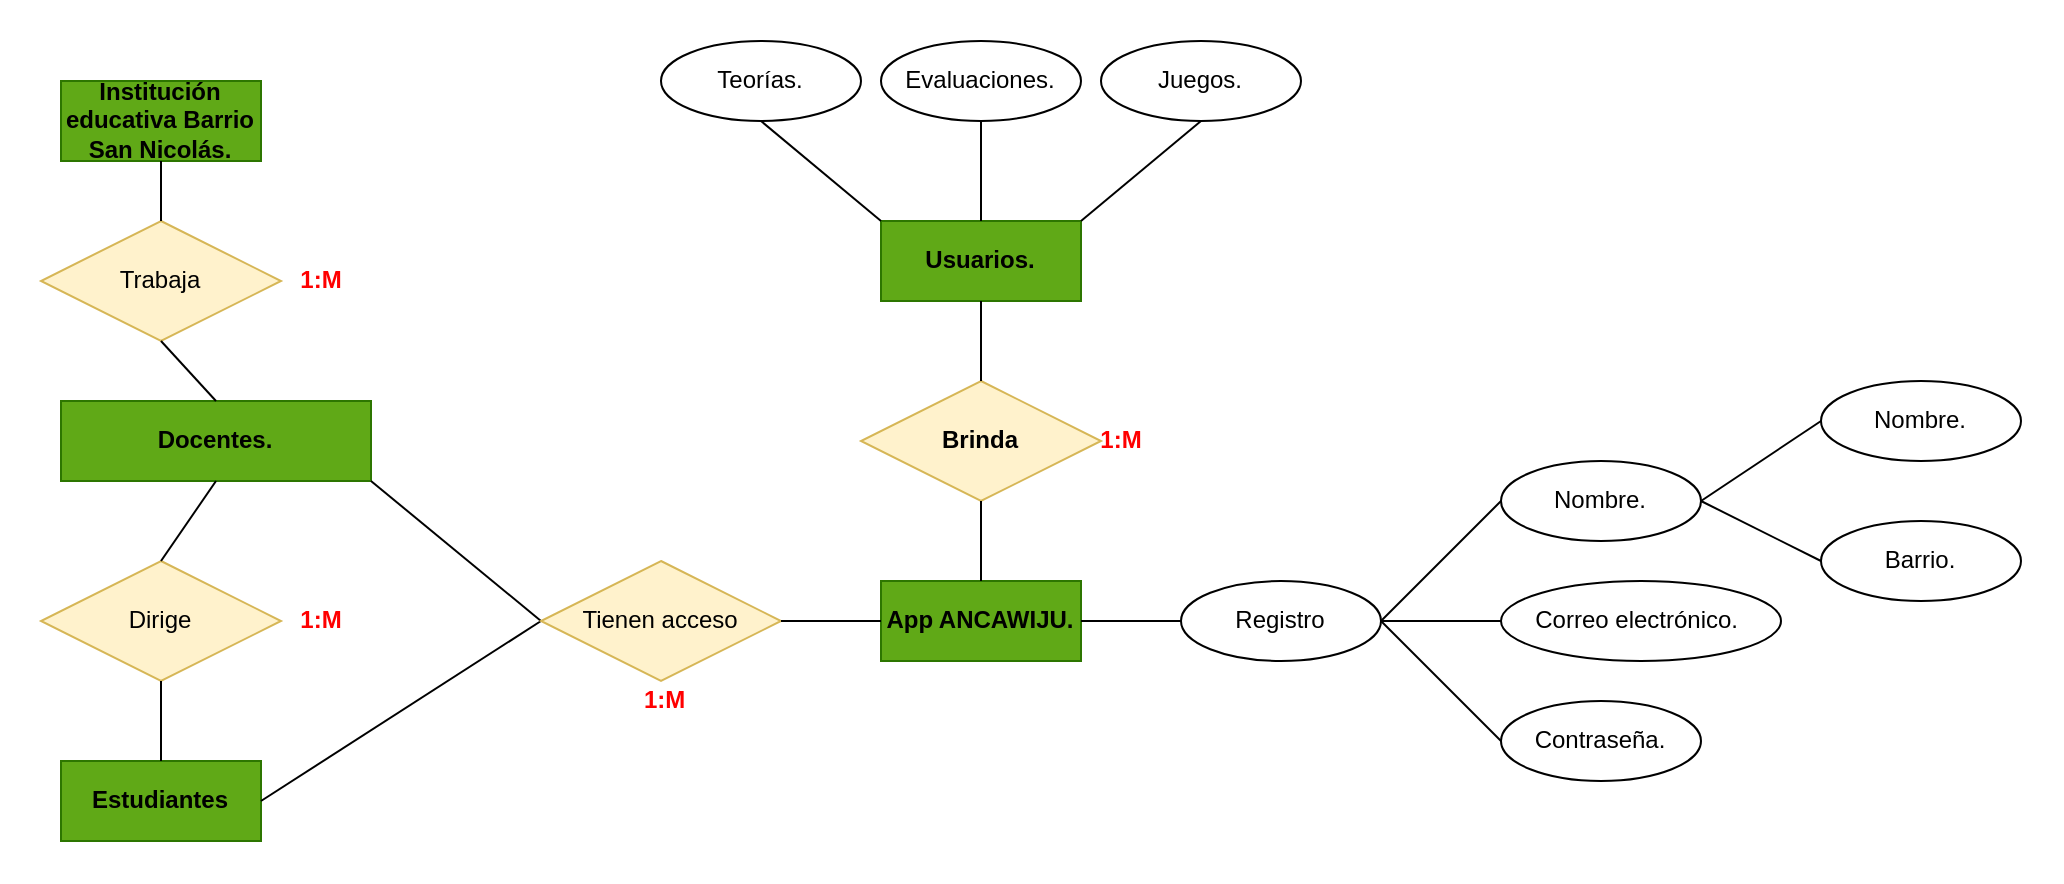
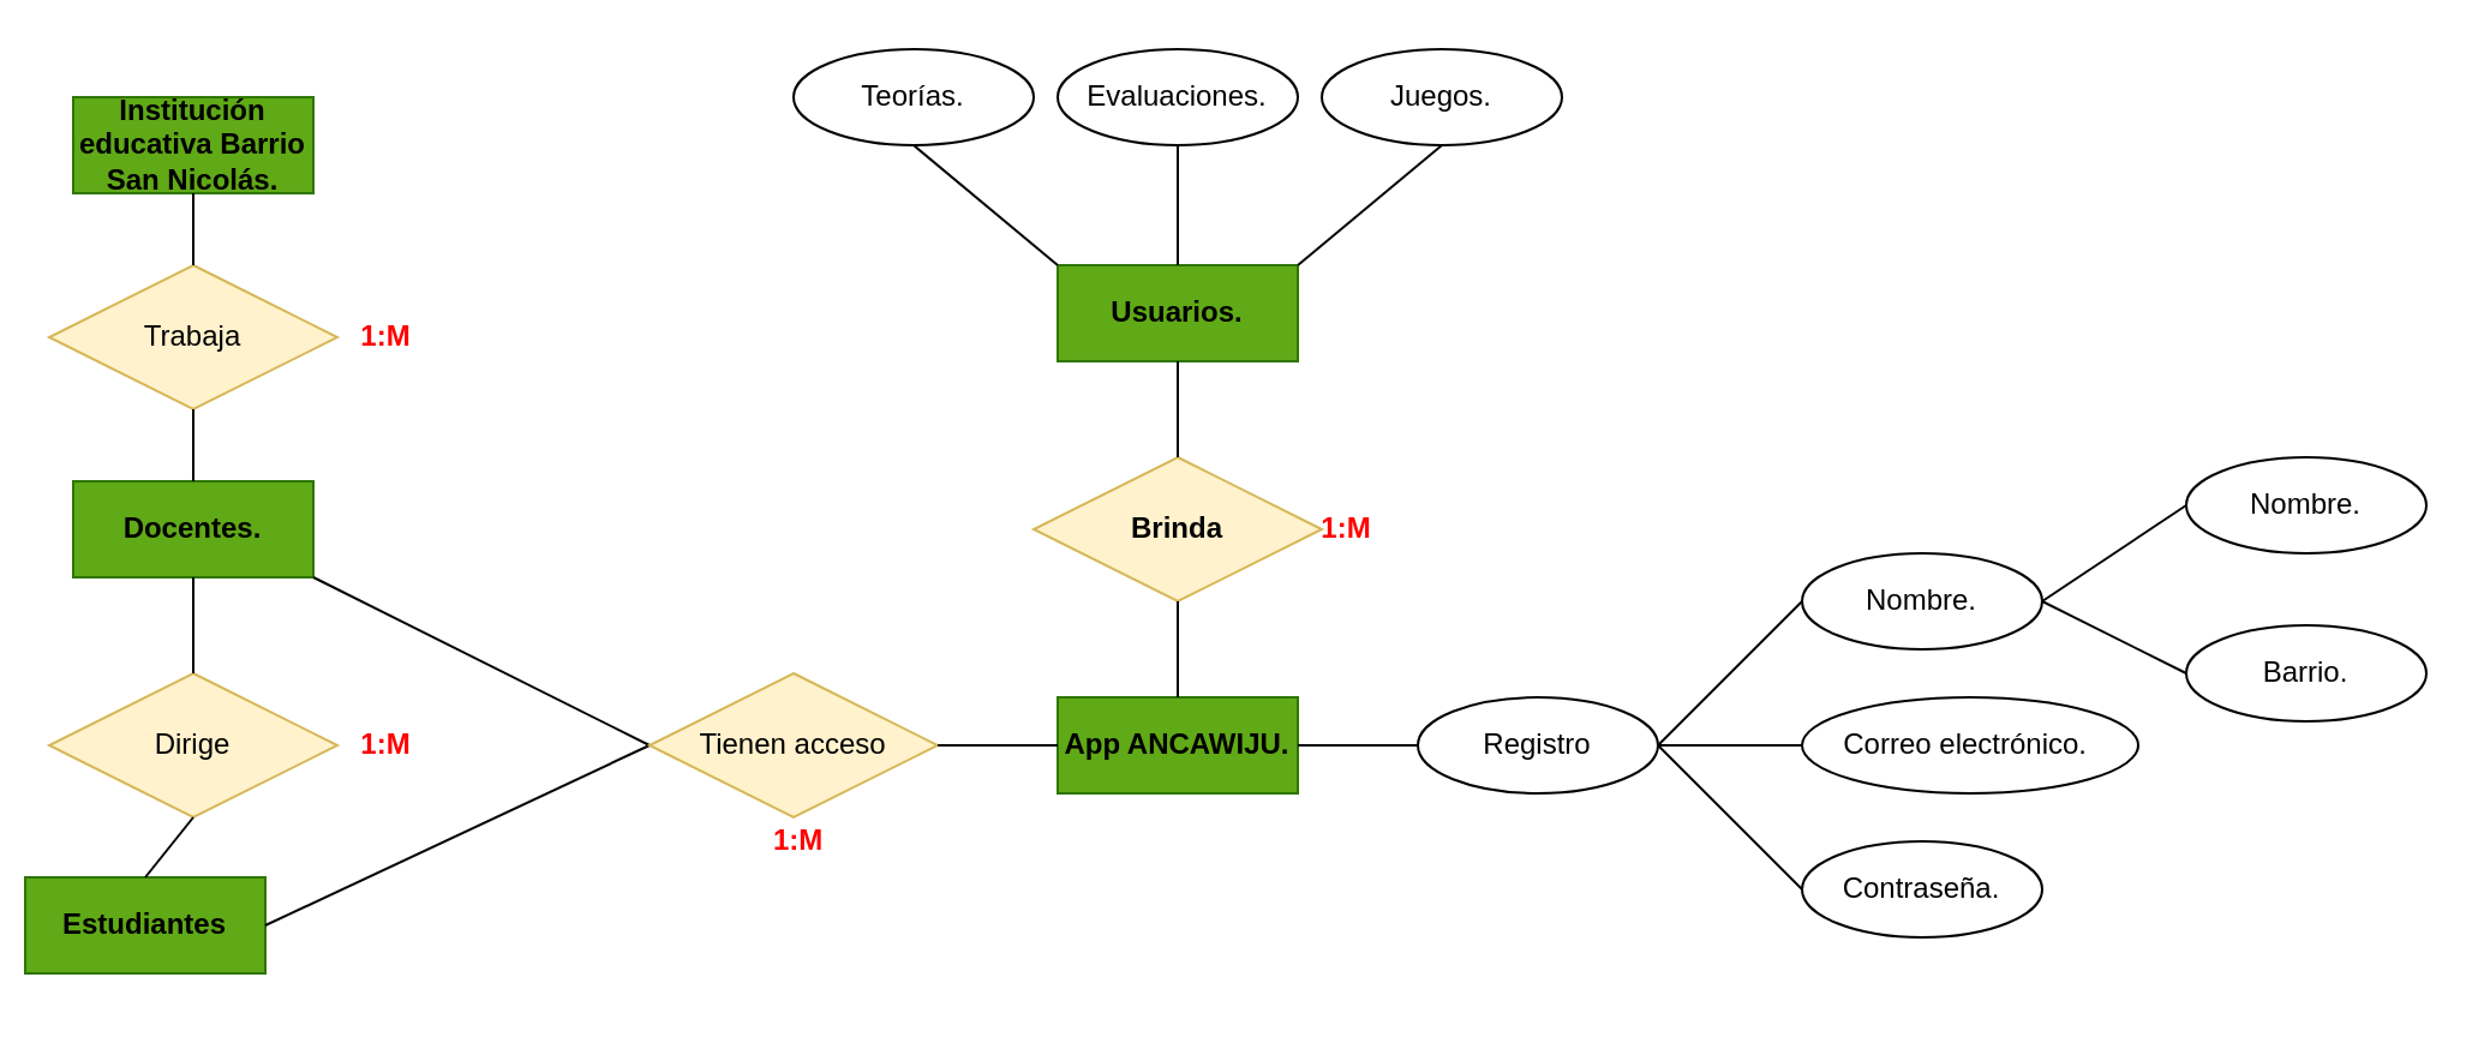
  <mxCell id="0" />
  <mxCell id="1" parent="0" />
- <mxCell id="2" value="&lt;b&gt;&lt;font color=&quot;#000000&quot;&gt;Docentes.&lt;/font&gt;&lt;/b&gt;" style="whiteSpace=wrap;html=1;align=center;fillColor=#60a917;strokeColor=#2D7600;fontColor=#ffffff;" vertex="1" parent="1"><mxGeometry x="30" y="200" width="155" height="40" as="geometry" /></mxCell>
+ <mxCell id="2" value="&lt;b&gt;&lt;font color=&quot;#000000&quot;&gt;Docentes.&lt;/font&gt;&lt;/b&gt;" style="whiteSpace=wrap;html=1;align=center;fillColor=#60a917;strokeColor=#2D7600;fontColor=#ffffff;" vertex="1" parent="1"><mxGeometry x="30" y="200" width="100" height="40" as="geometry" /></mxCell>
  <mxCell id="3" value="&lt;font color=&quot;#000000&quot;&gt;&lt;b&gt;Institución educativa Barrio San Nicolás.&lt;/b&gt;&lt;/font&gt;" style="whiteSpace=wrap;html=1;align=center;fillColor=#60a917;strokeColor=#2D7600;fontColor=#ffffff;" vertex="1" parent="1"><mxGeometry x="30" y="40" width="100" height="40" as="geometry" /></mxCell>
  <mxCell id="4" value="Trabaja" style="shape=rhombus;perimeter=rhombusPerimeter;whiteSpace=wrap;html=1;align=center;fillColor=#fff2cc;strokeColor=#d6b656;" vertex="1" parent="1"><mxGeometry x="20" y="110" width="120" height="60" as="geometry" /></mxCell>
  <mxCell id="5" value="Dirige" style="shape=rhombus;perimeter=rhombusPerimeter;whiteSpace=wrap;html=1;align=center;fillColor=#fff2cc;strokeColor=#d6b656;" vertex="1" parent="1"><mxGeometry x="20" y="280" width="120" height="60" as="geometry" /></mxCell>
- <mxCell id="6" value="&lt;b&gt;&lt;font color=&quot;#000000&quot;&gt;Estudiantes&lt;/font&gt;&lt;/b&gt;" style="whiteSpace=wrap;html=1;align=center;fillColor=#60a917;strokeColor=#2D7600;fontColor=#ffffff;" vertex="1" parent="1"><mxGeometry x="30" y="380" width="100" height="40" as="geometry" /></mxCell>
+ <mxCell id="6" value="&lt;b&gt;&lt;font color=&quot;#000000&quot;&gt;Estudiantes&lt;/font&gt;&lt;/b&gt;" style="whiteSpace=wrap;html=1;align=center;fillColor=#60a917;strokeColor=#2D7600;fontColor=#ffffff;" vertex="1" parent="1"><mxGeometry x="10" y="365" width="100" height="40" as="geometry" /></mxCell>
  <mxCell id="7" value="" style="endArrow=none;html=1;rounded=0;exitX=0.5;exitY=0;exitDx=0;exitDy=0;entryX=0.5;entryY=1;entryDx=0;entryDy=0;" edge="1" parent="1" source="2" target="4"><mxGeometry relative="1" as="geometry"><mxPoint x="170" y="290" as="sourcePoint" /><mxPoint x="330" y="290" as="targetPoint" /></mxGeometry></mxCell>
  <mxCell id="8" value="" style="endArrow=none;html=1;rounded=0;exitX=0.5;exitY=1;exitDx=0;exitDy=0;entryX=0.5;entryY=0;entryDx=0;entryDy=0;" edge="1" parent="1" source="2" target="5"><mxGeometry relative="1" as="geometry"><mxPoint x="170" y="290" as="sourcePoint" /><mxPoint x="330" y="290" as="targetPoint" /></mxGeometry></mxCell>
  <mxCell id="9" value="" style="endArrow=none;html=1;rounded=0;exitX=0.5;exitY=0;exitDx=0;exitDy=0;entryX=0.5;entryY=1;entryDx=0;entryDy=0;" edge="1" parent="1" source="6" target="5"><mxGeometry relative="1" as="geometry"><mxPoint x="170" y="290" as="sourcePoint" /><mxPoint x="330" y="290" as="targetPoint" /></mxGeometry></mxCell>
  <mxCell id="10" value="" style="endArrow=none;html=1;rounded=0;exitX=0.5;exitY=0;exitDx=0;exitDy=0;entryX=0.5;entryY=1;entryDx=0;entryDy=0;" edge="1" parent="1" source="4" target="3"><mxGeometry relative="1" as="geometry"><mxPoint x="160" y="200" as="sourcePoint" /><mxPoint x="330" y="290" as="targetPoint" /></mxGeometry></mxCell>
  <mxCell id="11" value="&lt;font color=&quot;#ff0000&quot;&gt;&lt;b&gt;1:M&lt;/b&gt;&lt;/font&gt;" style="text;html=1;align=center;verticalAlign=middle;resizable=0;points=[];autosize=1;" vertex="1" parent="1"><mxGeometry x="140" y="130" width="40" height="20" as="geometry" /></mxCell>
  <mxCell id="12" value="&lt;font color=&quot;#ff0000&quot;&gt;&lt;b&gt;1:M&lt;/b&gt;&lt;/font&gt;" style="text;html=1;align=center;verticalAlign=middle;resizable=0;points=[];autosize=1;" vertex="1" parent="1"><mxGeometry x="140" y="300" width="40" height="20" as="geometry" /></mxCell>
  <mxCell id="13" value="Registro" style="ellipse;whiteSpace=wrap;html=1;align=center;" vertex="1" parent="1"><mxGeometry x="590" y="290" width="100" height="40" as="geometry" /></mxCell>
  <mxCell id="14" value="&lt;font color=&quot;#000000&quot;&gt;&lt;b&gt;App ANCAWIJU.&lt;/b&gt;&lt;/font&gt;" style="whiteSpace=wrap;html=1;align=center;fillColor=#60a917;strokeColor=#2D7600;fontColor=#ffffff;" vertex="1" parent="1"><mxGeometry x="440" y="290" width="100" height="40" as="geometry" /></mxCell>
  <mxCell id="15" value="" style="endArrow=none;html=1;rounded=0;exitX=1;exitY=1;exitDx=0;exitDy=0;entryX=0;entryY=0.5;entryDx=0;entryDy=0;" edge="1" parent="1" source="2" target="28"><mxGeometry relative="1" as="geometry"><mxPoint x="350" y="260" as="sourcePoint" /><mxPoint x="270" y="300" as="targetPoint" /></mxGeometry></mxCell>
  <mxCell id="16" value="" style="endArrow=none;html=1;rounded=0;entryX=1;entryY=0.5;entryDx=0;entryDy=0;" edge="1" parent="1" target="6"><mxGeometry relative="1" as="geometry"><mxPoint x="270" y="310" as="sourcePoint" /><mxPoint x="510" y="260" as="targetPoint" /></mxGeometry></mxCell>
  <mxCell id="17" value="" style="endArrow=none;html=1;rounded=0;exitX=1;exitY=0.5;exitDx=0;exitDy=0;entryX=0;entryY=0.5;entryDx=0;entryDy=0;" edge="1" parent="1" source="14" target="13"><mxGeometry relative="1" as="geometry"><mxPoint x="510" y="280" as="sourcePoint" /><mxPoint x="670" y="280" as="targetPoint" /></mxGeometry></mxCell>
  <mxCell id="18" value="Nombre." style="ellipse;whiteSpace=wrap;html=1;align=center;" vertex="1" parent="1"><mxGeometry x="750" y="230" width="100" height="40" as="geometry" /></mxCell>
  <mxCell id="19" value="Correo electrónico.&amp;nbsp;" style="ellipse;whiteSpace=wrap;html=1;align=center;" vertex="1" parent="1"><mxGeometry x="750" y="290" width="140" height="40" as="geometry" /></mxCell>
  <mxCell id="20" value="Contraseña." style="ellipse;whiteSpace=wrap;html=1;align=center;" vertex="1" parent="1"><mxGeometry x="750" y="350" width="100" height="40" as="geometry" /></mxCell>
  <mxCell id="21" value="" style="endArrow=none;html=1;rounded=0;exitX=1;exitY=0.5;exitDx=0;exitDy=0;entryX=0;entryY=0.5;entryDx=0;entryDy=0;" edge="1" parent="1" source="13" target="18"><mxGeometry relative="1" as="geometry"><mxPoint x="460" y="250" as="sourcePoint" /><mxPoint x="610" y="250" as="targetPoint" /></mxGeometry></mxCell>
  <mxCell id="22" value="" style="endArrow=none;html=1;rounded=0;entryX=0;entryY=0.5;entryDx=0;entryDy=0;exitX=1;exitY=0.5;exitDx=0;exitDy=0;" edge="1" parent="1" source="13" target="19"><mxGeometry relative="1" as="geometry"><mxPoint x="460" y="250" as="sourcePoint" /><mxPoint x="620" y="250" as="targetPoint" /></mxGeometry></mxCell>
  <mxCell id="23" value="" style="endArrow=none;html=1;rounded=0;exitX=0;exitY=0.5;exitDx=0;exitDy=0;entryX=1;entryY=0.5;entryDx=0;entryDy=0;" edge="1" parent="1" source="20" target="13"><mxGeometry relative="1" as="geometry"><mxPoint x="460" y="250" as="sourcePoint" /><mxPoint x="620" y="250" as="targetPoint" /></mxGeometry></mxCell>
  <mxCell id="24" value="Nombre." style="ellipse;whiteSpace=wrap;html=1;align=center;" vertex="1" parent="1"><mxGeometry x="910" y="190" width="100" height="40" as="geometry" /></mxCell>
  <mxCell id="25" value="Barrio." style="ellipse;whiteSpace=wrap;html=1;align=center;" vertex="1" parent="1"><mxGeometry x="910" y="260" width="100" height="40" as="geometry" /></mxCell>
  <mxCell id="26" value="" style="endArrow=none;html=1;rounded=0;entryX=0;entryY=0.5;entryDx=0;entryDy=0;exitX=1;exitY=0.5;exitDx=0;exitDy=0;" edge="1" parent="1" source="18" target="25"><mxGeometry relative="1" as="geometry"><mxPoint x="840" y="220" as="sourcePoint" /><mxPoint x="620" y="250" as="targetPoint" /></mxGeometry></mxCell>
  <mxCell id="27" value="" style="endArrow=none;html=1;rounded=0;entryX=0;entryY=0.5;entryDx=0;entryDy=0;exitX=1;exitY=0.5;exitDx=0;exitDy=0;" edge="1" parent="1" source="18" target="24"><mxGeometry relative="1" as="geometry"><mxPoint x="460" y="250" as="sourcePoint" /><mxPoint x="620" y="250" as="targetPoint" /></mxGeometry></mxCell>
  <mxCell id="28" value="Tienen acceso" style="shape=rhombus;perimeter=rhombusPerimeter;whiteSpace=wrap;html=1;align=center;fillColor=#fff2cc;strokeColor=#d6b656;" vertex="1" parent="1"><mxGeometry x="270" y="280" width="120" height="60" as="geometry" /></mxCell>
  <mxCell id="29" value="" style="endArrow=none;html=1;rounded=0;entryX=0;entryY=0.5;entryDx=0;entryDy=0;exitX=1;exitY=0.5;exitDx=0;exitDy=0;" edge="1" parent="1" source="28" target="14"><mxGeometry relative="1" as="geometry"><mxPoint x="280" y="290" as="sourcePoint" /><mxPoint x="440" y="290" as="targetPoint" /></mxGeometry></mxCell>
  <mxCell id="30" value="&lt;font color=&quot;#ff0000&quot;&gt;&lt;b&gt;1:M&lt;/b&gt;&lt;/font&gt;" style="text;html=1;align=left;verticalAlign=middle;resizable=0;points=[];autosize=1;" vertex="1" parent="1"><mxGeometry x="320" y="340" width="40" height="20" as="geometry" /></mxCell>
  <mxCell id="31" value="Evaluaciones." style="ellipse;whiteSpace=wrap;html=1;align=center;" vertex="1" parent="1"><mxGeometry x="440" y="20" width="100" height="40" as="geometry" /></mxCell>
  <mxCell id="32" value="&lt;b&gt;Brinda&lt;/b&gt;" style="shape=rhombus;perimeter=rhombusPerimeter;whiteSpace=wrap;html=1;align=center;fillColor=#fff2cc;strokeColor=#d6b656;" vertex="1" parent="1"><mxGeometry x="430" y="190" width="120" height="60" as="geometry" /></mxCell>
  <mxCell id="33" value="&lt;b&gt;&lt;font color=&quot;#000000&quot;&gt;Usuarios.&lt;/font&gt;&lt;/b&gt;" style="whiteSpace=wrap;html=1;align=center;fillColor=#60a917;strokeColor=#2D7600;fontColor=#ffffff;" vertex="1" parent="1"><mxGeometry x="440" y="110" width="100" height="40" as="geometry" /></mxCell>
  <mxCell id="34" value="" style="endArrow=none;html=1;rounded=0;exitX=0.5;exitY=0;exitDx=0;exitDy=0;entryX=0.5;entryY=1;entryDx=0;entryDy=0;" edge="1" parent="1" source="14" target="32"><mxGeometry relative="1" as="geometry"><mxPoint x="420" y="200" as="sourcePoint" /><mxPoint x="580" y="200" as="targetPoint" /></mxGeometry></mxCell>
  <mxCell id="35" value="" style="endArrow=none;html=1;rounded=0;exitX=0.5;exitY=0;exitDx=0;exitDy=0;entryX=0.5;entryY=1;entryDx=0;entryDy=0;" edge="1" parent="1" source="32" target="33"><mxGeometry relative="1" as="geometry"><mxPoint x="420" y="200" as="sourcePoint" /><mxPoint x="580" y="200" as="targetPoint" /></mxGeometry></mxCell>
  <mxCell id="36" value="Juegos." style="ellipse;whiteSpace=wrap;html=1;align=center;" vertex="1" parent="1"><mxGeometry x="550" y="20" width="100" height="40" as="geometry" /></mxCell>
  <mxCell id="37" value="Teorías." style="ellipse;whiteSpace=wrap;html=1;align=center;" vertex="1" parent="1"><mxGeometry x="330" y="20" width="100" height="40" as="geometry" /></mxCell>
  <mxCell id="38" value="" style="endArrow=none;html=1;rounded=0;exitX=0.5;exitY=1;exitDx=0;exitDy=0;entryX=0;entryY=0;entryDx=0;entryDy=0;" edge="1" parent="1" source="37" target="33"><mxGeometry relative="1" as="geometry"><mxPoint x="420" y="80" as="sourcePoint" /><mxPoint x="580" y="80" as="targetPoint" /></mxGeometry></mxCell>
  <mxCell id="39" value="" style="endArrow=none;html=1;rounded=0;exitX=1;exitY=0;exitDx=0;exitDy=0;entryX=0.5;entryY=1;entryDx=0;entryDy=0;" edge="1" parent="1" source="33" target="36"><mxGeometry relative="1" as="geometry"><mxPoint x="420" y="80" as="sourcePoint" /><mxPoint x="580" y="80" as="targetPoint" /></mxGeometry></mxCell>
  <mxCell id="40" value="" style="endArrow=none;html=1;rounded=0;exitX=0.5;exitY=1;exitDx=0;exitDy=0;entryX=0.5;entryY=0;entryDx=0;entryDy=0;" edge="1" parent="1" source="31" target="33"><mxGeometry relative="1" as="geometry"><mxPoint x="420" y="80" as="sourcePoint" /><mxPoint x="580" y="80" as="targetPoint" /></mxGeometry></mxCell>
  <mxCell id="41" value="&lt;font color=&quot;#ff0000&quot;&gt;&lt;b&gt;1:M&lt;/b&gt;&lt;/font&gt;" style="text;html=1;align=center;verticalAlign=middle;resizable=0;points=[];autosize=1;" vertex="1" parent="1"><mxGeometry x="540" y="210" width="40" height="20" as="geometry" /></mxCell>
